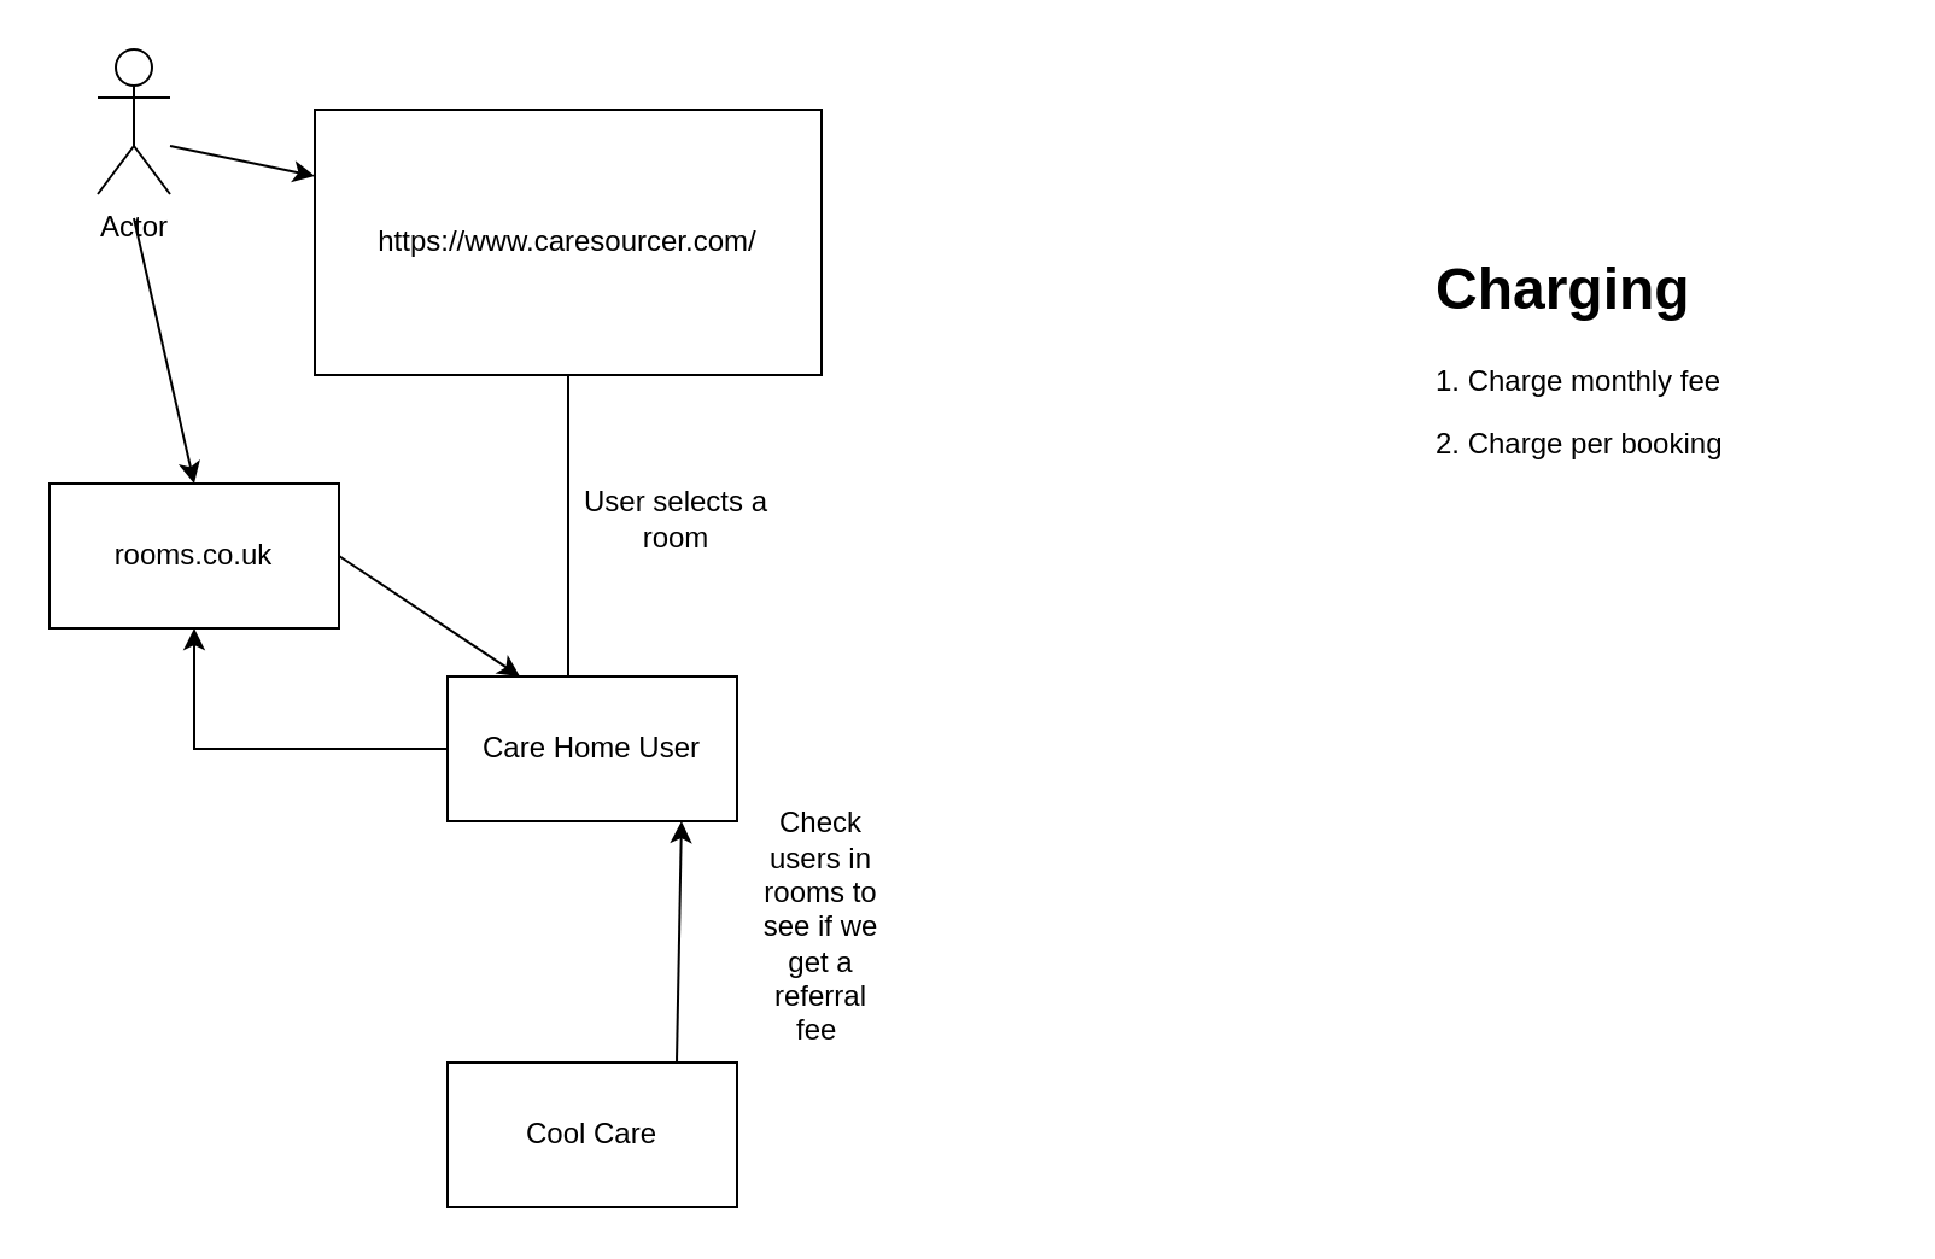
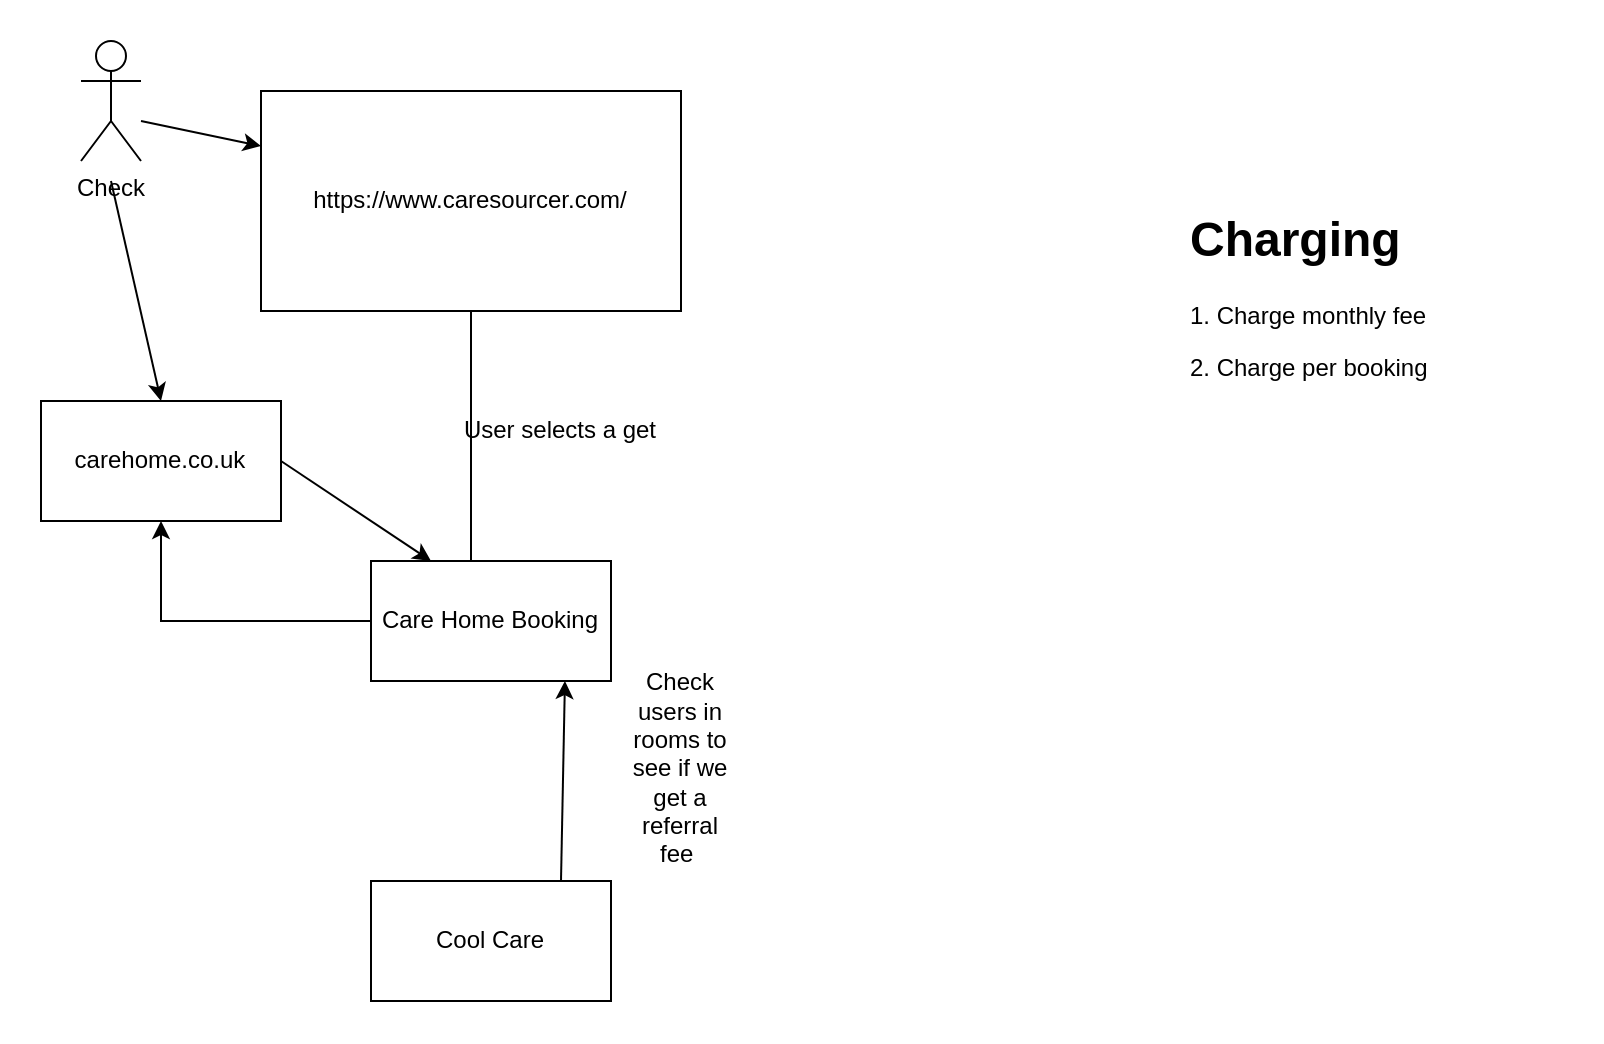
  <mxCell id="0" />
  <mxCell id="1" parent="0" />
  <mxCell id="2" value="" style="edgeStyle=orthogonalEdgeStyle;rounded=0;orthogonalLoop=1;jettySize=auto;html=1;" edge="1" parent="1" source="3"><mxGeometry relative="1" as="geometry"><mxPoint x="235" y="290" as="targetPoint" /></mxGeometry></mxCell>
  <mxCell id="3" value="https://www.caresourcer.com/" style="rounded=0;whiteSpace=wrap;html=1;" vertex="1" parent="1"><mxGeometry x="130" y="45" width="210" height="110" as="geometry" /></mxCell>
  <mxCell id="4" value="" style="edgeStyle=orthogonalEdgeStyle;rounded=0;orthogonalLoop=1;jettySize=auto;html=1;" edge="1" parent="1" source="5" target="13"><mxGeometry relative="1" as="geometry" /></mxCell>
- <mxCell id="5" value="Care Home User" style="rounded=0;whiteSpace=wrap;html=1;" vertex="1" parent="1"><mxGeometry x="185" y="280" width="120" height="60" as="geometry" /></mxCell>
+ <mxCell id="5" value="Care Home Booking" style="rounded=0;whiteSpace=wrap;html=1;" vertex="1" parent="1"><mxGeometry x="185" y="280" width="120" height="60" as="geometry" /></mxCell>
  <mxCell id="6" value="Cool Care" style="rounded=0;whiteSpace=wrap;html=1;" vertex="1" parent="1"><mxGeometry x="185" y="440" width="120" height="60" as="geometry" /></mxCell>
- <mxCell id="7" value="Actor" style="shape=umlActor;verticalLabelPosition=bottom;verticalAlign=top;html=1;outlineConnect=0;" vertex="1" parent="1"><mxGeometry x="40" y="20" width="30" height="60" as="geometry" /></mxCell>
+ <mxCell id="7" value="Check" style="shape=umlActor;verticalLabelPosition=bottom;verticalAlign=top;html=1;outlineConnect=0;" vertex="1" parent="1"><mxGeometry x="40" y="20" width="30" height="60" as="geometry" /></mxCell>
  <mxCell id="8" value="" style="endArrow=classic;html=1;rounded=0;entryX=0;entryY=0.25;entryDx=0;entryDy=0;" edge="1" parent="1" target="3"><mxGeometry width="50" height="50" relative="1" as="geometry"><mxPoint x="70" y="60" as="sourcePoint" /><mxPoint x="120" y="10" as="targetPoint" /></mxGeometry></mxCell>
- <mxCell id="9" value="User selects a room" style="text;html=1;strokeColor=none;fillColor=none;align=center;verticalAlign=middle;whiteSpace=wrap;rounded=0;" vertex="1" parent="1"><mxGeometry x="230" y="200" width="100" height="30" as="geometry" /></mxCell>
+ <mxCell id="9" value="User selects a get" style="text;html=1;strokeColor=none;fillColor=none;align=center;verticalAlign=middle;whiteSpace=wrap;rounded=0;" vertex="1" parent="1"><mxGeometry x="230" y="200" width="100" height="30" as="geometry" /></mxCell>
  <mxCell id="10" value="" style="endArrow=classic;html=1;rounded=0;entryX=0.808;entryY=1;entryDx=0;entryDy=0;entryPerimeter=0;" edge="1" parent="1" target="5"><mxGeometry width="50" height="50" relative="1" as="geometry"><mxPoint x="280" y="440" as="sourcePoint" /><mxPoint x="280" y="350" as="targetPoint" /></mxGeometry></mxCell>
  <mxCell id="11" value="Check users in rooms to see if we get a referral fee&amp;nbsp;" style="text;html=1;strokeColor=none;fillColor=none;align=center;verticalAlign=middle;whiteSpace=wrap;rounded=0;" vertex="1" parent="1"><mxGeometry x="310" y="369" width="60" height="30" as="geometry" /></mxCell>
  <mxCell id="12" value="&lt;h1&gt;Charging&lt;/h1&gt;&lt;p&gt;1. Charge monthly fee&lt;/p&gt;&lt;p&gt;2. Charge per booking&amp;nbsp;&lt;/p&gt;" style="text;html=1;strokeColor=none;fillColor=none;spacing=5;spacingTop=-20;whiteSpace=wrap;overflow=hidden;rounded=0;" vertex="1" parent="1"><mxGeometry x="590" y="100" width="190" height="120" as="geometry" /></mxCell>
- <mxCell id="13" value="rooms.co.uk" style="rounded=0;whiteSpace=wrap;html=1;" vertex="1" parent="1"><mxGeometry x="20" y="200" width="120" height="60" as="geometry" /></mxCell>
+ <mxCell id="13" value="carehome.co.uk" style="rounded=0;whiteSpace=wrap;html=1;" vertex="1" parent="1"><mxGeometry x="20" y="200" width="120" height="60" as="geometry" /></mxCell>
  <mxCell id="14" value="" style="endArrow=classic;html=1;rounded=0;entryX=0.25;entryY=0;entryDx=0;entryDy=0;" edge="1" parent="1" target="5"><mxGeometry width="50" height="50" relative="1" as="geometry"><mxPoint x="140" y="230" as="sourcePoint" /><mxPoint x="190" y="180" as="targetPoint" /></mxGeometry></mxCell>
  <mxCell id="15" value="" style="endArrow=classic;html=1;rounded=0;entryX=0.5;entryY=0;entryDx=0;entryDy=0;" edge="1" parent="1" target="13"><mxGeometry width="50" height="50" relative="1" as="geometry"><mxPoint x="55" y="90" as="sourcePoint" /><mxPoint x="105" y="40" as="targetPoint" /></mxGeometry></mxCell>
